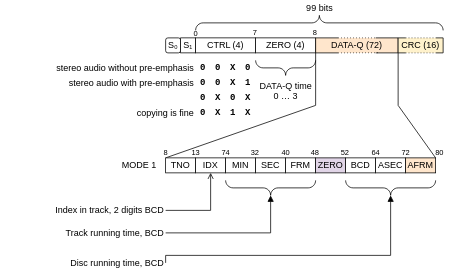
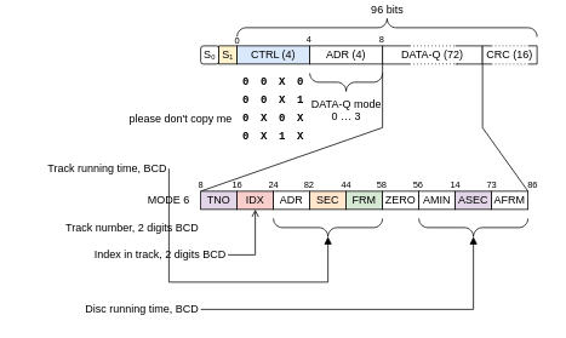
  <mxCell id="0" />
  <mxCell id="1" parent="0" />
  <mxCell id="2" value="S₀" style="whiteSpace=wrap;html=1;rounded=1;" vertex="1" parent="1"><mxGeometry x="220" y="50" width="20" height="20" as="geometry" /></mxCell>
- <mxCell id="3" value="S₁" style="rounded=0;whiteSpace=wrap;html=1;" vertex="1" parent="1"><mxGeometry x="240" y="50" width="20" height="20" as="geometry" /></mxCell>
- <mxCell id="4" value="CTRL (4)" style="rounded=0;whiteSpace=wrap;html=1;" vertex="1" parent="1"><mxGeometry x="260" y="50" width="80" height="20" as="geometry" /></mxCell>
- <mxCell id="5" value="ZERO (4)" style="rounded=0;whiteSpace=wrap;html=1;" vertex="1" parent="1"><mxGeometry x="340" y="50" width="80" height="20" as="geometry" /></mxCell>
- <mxCell id="6" value="DATA-Q (72)" style="rounded=0;whiteSpace=wrap;html=1;strokeColor=none;fillColor=#ffe6cc;" vertex="1" parent="1"><mxGeometry x="420" y="50" width="110" height="20" as="geometry" /></mxCell>
+ <mxCell id="3" value="S₁" style="rounded=0;whiteSpace=wrap;html=1;fillColor=#fff2cc;" vertex="1" parent="1"><mxGeometry x="240" y="50" width="20" height="20" as="geometry" /></mxCell>
+ <mxCell id="4" value="CTRL (4)" style="rounded=0;whiteSpace=wrap;html=1;fillColor=#dae8fc;" vertex="1" parent="1"><mxGeometry x="260" y="50" width="80" height="20" as="geometry" /></mxCell>
+ <mxCell id="5" value="ADR (4)" style="rounded=0;whiteSpace=wrap;html=1;" vertex="1" parent="1"><mxGeometry x="340" y="50" width="80" height="20" as="geometry" /></mxCell>
+ <mxCell id="6" value="DATA-Q (72)" style="rounded=0;whiteSpace=wrap;html=1;strokeColor=none;" vertex="1" parent="1"><mxGeometry x="420" y="50" width="110" height="20" as="geometry" /></mxCell>
  <mxCell id="7" value="" style="endArrow=none;html=1;rounded=0;" edge="1" parent="1"><mxGeometry width="50" height="50" relative="1" as="geometry"><mxPoint x="450" y="70" as="sourcePoint" /><mxPoint x="450" y="50" as="targetPoint" /><Array as="points"><mxPoint x="420" y="70" /><mxPoint x="420" y="50" /></Array></mxGeometry></mxCell>
  <mxCell id="8" value="" style="endArrow=none;html=1;rounded=0;entryX=0.5;entryY=0;entryDx=0;entryDy=0;exitX=0.5;exitY=1;exitDx=0;exitDy=0;" edge="1" parent="1"><mxGeometry width="50" height="50" relative="1" as="geometry"><mxPoint x="500" y="50" as="sourcePoint" /><mxPoint x="500" y="70" as="targetPoint" /><Array as="points"><mxPoint x="530" y="50" /><mxPoint x="530" y="70" /></Array></mxGeometry></mxCell>
  <mxCell id="9" value="" style="endArrow=none;dashed=1;html=1;dashPattern=1 3;strokeWidth=1;rounded=0;" edge="1" parent="1"><mxGeometry width="50" height="50" relative="1" as="geometry"><mxPoint x="450" y="50" as="sourcePoint" /><mxPoint x="500" y="50" as="targetPoint" /></mxGeometry></mxCell>
  <mxCell id="10" value="" style="endArrow=none;dashed=1;html=1;dashPattern=1 3;strokeWidth=1;rounded=0;" edge="1" parent="1"><mxGeometry width="50" height="50" relative="1" as="geometry"><mxPoint x="450" y="70" as="sourcePoint" /><mxPoint x="505" y="69.77" as="targetPoint" /></mxGeometry></mxCell>
- <mxCell id="11" value="CRC (16)" style="rounded=0;whiteSpace=wrap;html=1;strokeColor=none;fillColor=#fff2cc;" vertex="1" parent="1"><mxGeometry x="530" y="50" width="60" height="20" as="geometry" /></mxCell>
+ <mxCell id="11" value="CRC (16)" style="rounded=0;whiteSpace=wrap;html=1;strokeColor=none;" vertex="1" parent="1"><mxGeometry x="530" y="50" width="60" height="20" as="geometry" /></mxCell>
  <mxCell id="12" value="" style="endArrow=none;html=1;rounded=0;" edge="1" parent="1"><mxGeometry width="50" height="50" relative="1" as="geometry"><mxPoint x="540" y="70" as="sourcePoint" /><mxPoint x="540" y="50" as="targetPoint" /><Array as="points"><mxPoint x="530" y="70" /><mxPoint x="530" y="50" /></Array></mxGeometry></mxCell>
  <mxCell id="13" value="" style="endArrow=none;dashed=1;html=1;dashPattern=1 3;strokeWidth=1;rounded=0;" edge="1" parent="1"><mxGeometry width="50" height="50" relative="1" as="geometry"><mxPoint x="540" y="50" as="sourcePoint" /><mxPoint x="580" y="50" as="targetPoint" /></mxGeometry></mxCell>
  <mxCell id="14" value="" style="endArrow=none;dashed=1;html=1;dashPattern=1 3;strokeWidth=1;rounded=0;" edge="1" parent="1"><mxGeometry width="50" height="50" relative="1" as="geometry"><mxPoint x="540" y="70" as="sourcePoint" /><mxPoint x="580" y="70" as="targetPoint" /></mxGeometry></mxCell>
  <mxCell id="15" value="" style="endArrow=none;html=1;rounded=0;" edge="1" parent="1"><mxGeometry width="50" height="50" relative="1" as="geometry"><mxPoint x="580" y="70" as="sourcePoint" /><mxPoint x="580" y="50" as="targetPoint" /><Array as="points"><mxPoint x="590" y="70" /><mxPoint x="590" y="50" /></Array></mxGeometry></mxCell>
  <mxCell id="16" value="0" style="text;html=1;strokeColor=none;fillColor=none;align=center;verticalAlign=middle;whiteSpace=wrap;rounded=0;fontFamily=Courier New;fontStyle=1" vertex="1" parent="1"><mxGeometry x="260" y="80" width="20" height="20" as="geometry" /></mxCell>
  <mxCell id="17" value="X" style="text;html=1;strokeColor=none;fillColor=none;align=center;verticalAlign=middle;whiteSpace=wrap;rounded=0;fontFamily=Courier New;fontStyle=1" vertex="1" parent="1"><mxGeometry x="300" y="80" width="20" height="20" as="geometry" /></mxCell>
  <mxCell id="18" value="0" style="text;html=1;strokeColor=none;fillColor=none;align=center;verticalAlign=middle;whiteSpace=wrap;rounded=0;fontFamily=Courier New;fontStyle=1" vertex="1" parent="1"><mxGeometry x="320" y="80" width="20" height="20" as="geometry" /></mxCell>
  <mxCell id="19" value="0" style="text;html=1;strokeColor=none;fillColor=none;align=center;verticalAlign=middle;whiteSpace=wrap;rounded=0;fontFamily=Courier New;fontStyle=1" vertex="1" parent="1"><mxGeometry x="280" y="80" width="20" height="20" as="geometry" /></mxCell>
  <mxCell id="20" value="0" style="text;html=1;strokeColor=none;fillColor=none;align=center;verticalAlign=middle;whiteSpace=wrap;rounded=0;fontFamily=Courier New;fontStyle=1" vertex="1" parent="1"><mxGeometry x="260" y="100" width="20" height="20" as="geometry" /></mxCell>
  <mxCell id="21" value="X" style="text;html=1;strokeColor=none;fillColor=none;align=center;verticalAlign=middle;whiteSpace=wrap;rounded=0;fontFamily=Courier New;fontStyle=1" vertex="1" parent="1"><mxGeometry x="300" y="100" width="20" height="20" as="geometry" /></mxCell>
  <mxCell id="22" value="1" style="text;html=1;strokeColor=none;fillColor=none;align=center;verticalAlign=middle;whiteSpace=wrap;rounded=0;fontFamily=Courier New;fontStyle=1" vertex="1" parent="1"><mxGeometry x="320" y="100" width="20" height="20" as="geometry" /></mxCell>
  <mxCell id="23" value="0" style="text;html=1;strokeColor=none;fillColor=none;align=center;verticalAlign=middle;whiteSpace=wrap;rounded=0;fontFamily=Courier New;fontStyle=1" vertex="1" parent="1"><mxGeometry x="280" y="100" width="20" height="20" as="geometry" /></mxCell>
  <mxCell id="24" value="0" style="text;html=1;strokeColor=none;fillColor=none;align=center;verticalAlign=middle;whiteSpace=wrap;rounded=0;fontFamily=Courier New;fontStyle=1" vertex="1" parent="1"><mxGeometry x="260" y="120" width="20" height="20" as="geometry" /></mxCell>
  <mxCell id="25" value="0" style="text;html=1;strokeColor=none;fillColor=none;align=center;verticalAlign=middle;whiteSpace=wrap;rounded=0;fontFamily=Courier New;fontStyle=1" vertex="1" parent="1"><mxGeometry x="300" y="120" width="20" height="20" as="geometry" /></mxCell>
  <mxCell id="26" value="X" style="text;html=1;strokeColor=none;fillColor=none;align=center;verticalAlign=middle;whiteSpace=wrap;rounded=0;fontFamily=Courier New;fontStyle=1" vertex="1" parent="1"><mxGeometry x="320" y="120" width="20" height="20" as="geometry" /></mxCell>
  <mxCell id="27" value="X" style="text;html=1;strokeColor=none;fillColor=none;align=center;verticalAlign=middle;whiteSpace=wrap;rounded=0;fontFamily=Courier New;fontStyle=1" vertex="1" parent="1"><mxGeometry x="280" y="120" width="20" height="20" as="geometry" /></mxCell>
  <mxCell id="28" value="0" style="text;html=1;strokeColor=none;fillColor=none;align=center;verticalAlign=middle;whiteSpace=wrap;rounded=0;fontFamily=Courier New;fontStyle=1" vertex="1" parent="1"><mxGeometry x="260" y="140" width="20" height="20" as="geometry" /></mxCell>
  <mxCell id="29" value="1" style="text;html=1;strokeColor=none;fillColor=none;align=center;verticalAlign=middle;whiteSpace=wrap;rounded=0;fontFamily=Courier New;fontStyle=1" vertex="1" parent="1"><mxGeometry x="300" y="140" width="20" height="20" as="geometry" /></mxCell>
  <mxCell id="30" value="X" style="text;html=1;strokeColor=none;fillColor=none;align=center;verticalAlign=middle;whiteSpace=wrap;rounded=0;fontFamily=Courier New;fontStyle=1" vertex="1" parent="1"><mxGeometry x="320" y="140" width="20" height="20" as="geometry" /></mxCell>
  <mxCell id="31" value="X" style="text;html=1;strokeColor=none;fillColor=none;align=center;verticalAlign=middle;whiteSpace=wrap;rounded=0;fontFamily=Courier New;fontStyle=1" vertex="1" parent="1"><mxGeometry x="280" y="140" width="20" height="20" as="geometry" /></mxCell>
- <mxCell id="32" value="99 bits" style="verticalLabelPosition=top;shadow=0;dashed=0;align=center;html=1;verticalAlign=bottom;strokeWidth=1;shape=mxgraph.mockup.markup.curlyBrace;strokeColor=#000000;fillStyle=solid;fillColor=#000000;direction=east;labelPosition=center;" vertex="1" parent="1"><mxGeometry x="260" y="20" width="330" height="20" as="geometry" /></mxCell>
- <mxCell id="33" value="stereo audio without pre-emphasis" style="text;html=1;strokeColor=none;fillColor=none;align=right;verticalAlign=middle;whiteSpace=wrap;rounded=0;fontFamily=Helvetica;fontStyle=0" vertex="1" parent="1"><mxGeometry x="20" y="80" width="240" height="20" as="geometry" /></mxCell>
- <mxCell id="34" value="stereo audio with pre-emphasis" style="text;html=1;strokeColor=none;fillColor=none;align=right;verticalAlign=middle;whiteSpace=wrap;rounded=0;fontFamily=Helvetica;fontStyle=0" vertex="1" parent="1"><mxGeometry x="20" y="100" width="240" height="20" as="geometry" /></mxCell>
- <mxCell id="36" value="copying is fine" style="text;html=1;strokeColor=none;fillColor=none;align=right;verticalAlign=middle;whiteSpace=wrap;rounded=0;fontFamily=Helvetica;fontStyle=0" vertex="1" parent="1"><mxGeometry x="80" y="140" width="180" height="20" as="geometry" /></mxCell>
- <mxCell id="37" value="DATA-Q time&lt;br&gt;0 … 3" style="verticalLabelPosition=bottom;shadow=0;dashed=0;align=center;html=1;verticalAlign=top;strokeWidth=1;shape=mxgraph.mockup.markup.curlyBrace;strokeColor=#000000;fillStyle=solid;fillColor=#000000;direction=east;labelPosition=center;flipH=1;flipV=1;" vertex="1" parent="1"><mxGeometry x="340" y="80" width="80" height="20" as="geometry" /></mxCell>
+ <mxCell id="32" value="96 bits" style="verticalLabelPosition=top;shadow=0;dashed=0;align=center;html=1;verticalAlign=bottom;strokeWidth=1;shape=mxgraph.mockup.markup.curlyBrace;strokeColor=#000000;fillStyle=solid;fillColor=#000000;direction=east;labelPosition=center;" vertex="1" parent="1"><mxGeometry x="260" y="20" width="330" height="20" as="geometry" /></mxCell>
+ <mxCell id="35" value="please don't copy me&amp;nbsp;" style="text;html=1;strokeColor=none;fillColor=none;align=right;verticalAlign=middle;whiteSpace=wrap;rounded=0;fontFamily=Helvetica;fontStyle=0" vertex="1" parent="1"><mxGeometry x="80" y="120" width="180" height="20" as="geometry" /></mxCell>
+ <mxCell id="37" value="DATA-Q mode&lt;br&gt;0 … 3" style="verticalLabelPosition=bottom;shadow=0;dashed=0;align=center;html=1;verticalAlign=top;strokeWidth=1;shape=mxgraph.mockup.markup.curlyBrace;strokeColor=#000000;fillStyle=solid;fillColor=#000000;direction=east;labelPosition=center;flipH=1;flipV=1;" vertex="1" parent="1"><mxGeometry x="340" y="80" width="80" height="20" as="geometry" /></mxCell>
  <mxCell id="38" value="" style="endArrow=none;html=1;rounded=0;strokeWidth=1;fontFamily=Helvetica;exitX=0;exitY=0;exitDx=0;exitDy=0;" edge="1" parent="1" source="40"><mxGeometry width="50" height="50" relative="1" as="geometry"><mxPoint x="220" y="200" as="sourcePoint" /><mxPoint x="420" y="70" as="targetPoint" /><Array as="points"><mxPoint x="420" y="140" /></Array></mxGeometry></mxCell>
  <mxCell id="39" value="" style="endArrow=none;html=1;rounded=0;strokeWidth=1;fontFamily=Helvetica;exitX=1;exitY=0;exitDx=0;exitDy=0;" edge="1" parent="1" source="48"><mxGeometry width="50" height="50" relative="1" as="geometry"><mxPoint x="580" y="200" as="sourcePoint" /><mxPoint x="530" y="70" as="targetPoint" /><Array as="points"><mxPoint x="530" y="140" /></Array></mxGeometry></mxCell>
- <mxCell id="40" value="TNO" style="rounded=0;whiteSpace=wrap;html=1;" vertex="1" parent="1"><mxGeometry x="220" y="210" width="40" height="20" as="geometry" /></mxCell>
- <mxCell id="41" value="IDX" style="rounded=0;whiteSpace=wrap;html=1;" vertex="1" parent="1"><mxGeometry x="260" y="210" width="40" height="20" as="geometry" /></mxCell>
- <mxCell id="42" value="MIN" style="rounded=0;whiteSpace=wrap;html=1;" vertex="1" parent="1"><mxGeometry x="300" y="210" width="40" height="20" as="geometry" /></mxCell>
- <mxCell id="43" value="SEC" style="rounded=0;whiteSpace=wrap;html=1;" vertex="1" parent="1"><mxGeometry x="340" y="210" width="40" height="20" as="geometry" /></mxCell>
- <mxCell id="44" value="FRM" style="rounded=0;whiteSpace=wrap;html=1;" vertex="1" parent="1"><mxGeometry x="380" y="210" width="40" height="20" as="geometry" /></mxCell>
- <mxCell id="45" value="ZERO" style="rounded=0;whiteSpace=wrap;html=1;fillColor=#e1d5e7;" vertex="1" parent="1"><mxGeometry x="420" y="210" width="40" height="20" as="geometry" /></mxCell>
- <mxCell id="46" value="BCD" style="rounded=0;whiteSpace=wrap;html=1;" vertex="1" parent="1"><mxGeometry x="460" y="210" width="40" height="20" as="geometry" /></mxCell>
- <mxCell id="47" value="ASEC" style="rounded=0;whiteSpace=wrap;html=1;" vertex="1" parent="1"><mxGeometry x="500" y="210" width="40" height="20" as="geometry" /></mxCell>
- <mxCell id="48" value="AFRM" style="rounded=0;whiteSpace=wrap;html=1;fillColor=#ffe6cc;" vertex="1" parent="1"><mxGeometry x="540" y="210" width="40" height="20" as="geometry" /></mxCell>
- <mxCell id="49" value="MODE 1" style="text;html=1;strokeColor=none;fillColor=none;align=right;verticalAlign=middle;whiteSpace=wrap;rounded=0;fontFamily=Helvetica;fontStyle=0" vertex="1" parent="1"><mxGeometry x="150" y="210" width="60" height="20" as="geometry" /></mxCell>
- <mxCell id="51" value="Index in track, 2 digits BCD" style="text;html=1;strokeColor=none;fillColor=none;align=right;verticalAlign=middle;whiteSpace=wrap;rounded=0;fontFamily=Helvetica;fontStyle=0" vertex="1" parent="1"><mxGeometry x="70" y="270" width="150" height="20" as="geometry" /></mxCell>
+ <mxCell id="40" value="TNO" style="rounded=0;whiteSpace=wrap;html=1;fillColor=#e1d5e7;" vertex="1" parent="1"><mxGeometry x="220" y="210" width="40" height="20" as="geometry" /></mxCell>
+ <mxCell id="41" value="IDX" style="rounded=0;whiteSpace=wrap;html=1;fillColor=#f8cecc;" vertex="1" parent="1"><mxGeometry x="260" y="210" width="40" height="20" as="geometry" /></mxCell>
+ <mxCell id="42" value="ADR" style="rounded=0;whiteSpace=wrap;html=1;" vertex="1" parent="1"><mxGeometry x="300" y="210" width="40" height="20" as="geometry" /></mxCell>
+ <mxCell id="43" value="SEC" style="rounded=0;whiteSpace=wrap;html=1;fillColor=#ffe6cc;" vertex="1" parent="1"><mxGeometry x="340" y="210" width="40" height="20" as="geometry" /></mxCell>
+ <mxCell id="44" value="FRM" style="rounded=0;whiteSpace=wrap;html=1;fillColor=#d5e8d4;" vertex="1" parent="1"><mxGeometry x="380" y="210" width="40" height="20" as="geometry" /></mxCell>
+ <mxCell id="45" value="ZERO" style="rounded=0;whiteSpace=wrap;html=1;" vertex="1" parent="1"><mxGeometry x="420" y="210" width="40" height="20" as="geometry" /></mxCell>
+ <mxCell id="46" value="AMIN" style="rounded=0;whiteSpace=wrap;html=1;" vertex="1" parent="1"><mxGeometry x="460" y="210" width="40" height="20" as="geometry" /></mxCell>
+ <mxCell id="47" value="ASEC" style="rounded=0;whiteSpace=wrap;html=1;fillColor=#e1d5e7;" vertex="1" parent="1"><mxGeometry x="500" y="210" width="40" height="20" as="geometry" /></mxCell>
+ <mxCell id="48" value="AFRM" style="rounded=0;whiteSpace=wrap;html=1;" vertex="1" parent="1"><mxGeometry x="540" y="210" width="40" height="20" as="geometry" /></mxCell>
+ <mxCell id="49" value="MODE 6" style="text;html=1;strokeColor=none;fillColor=none;align=right;verticalAlign=middle;whiteSpace=wrap;rounded=0;fontFamily=Helvetica;fontStyle=0" vertex="1" parent="1"><mxGeometry x="150" y="210" width="60" height="20" as="geometry" /></mxCell>
+ <mxCell id="50" value="Track number, 2 digits BCD" style="text;html=1;strokeColor=none;fillColor=none;align=right;verticalAlign=middle;whiteSpace=wrap;rounded=0;fontFamily=Helvetica;fontStyle=0" vertex="1" parent="1"><mxGeometry x="70" y="240" width="150" height="20" as="geometry" /></mxCell>
+ <mxCell id="51" value="Index in track, 2 digits BCD" style="text;html=1;strokeColor=none;fillColor=none;align=right;verticalAlign=middle;whiteSpace=wrap;rounded=0;fontFamily=Helvetica;fontStyle=0" vertex="1" parent="1"><mxGeometry x="100" y="270" width="150" height="20" as="geometry" /></mxCell>
  <mxCell id="52" style="edgeStyle=orthogonalEdgeStyle;rounded=0;orthogonalLoop=1;jettySize=auto;html=1;entryX=0.5;entryY=1;entryDx=0;entryDy=0;strokeWidth=1;fontFamily=Helvetica;endArrow=open;endFill=1;exitX=1;exitY=0.5;exitDx=0;exitDy=0;" edge="1" parent="1" source="51" target="41"><mxGeometry relative="1" as="geometry"><mxPoint x="230" y="260" as="sourcePoint" /><mxPoint x="250" y="240" as="targetPoint" /><Array as="points"><mxPoint x="280" y="280" /></Array></mxGeometry></mxCell>
  <mxCell id="53" value="" style="verticalLabelPosition=bottom;shadow=0;dashed=0;align=center;html=1;verticalAlign=top;strokeWidth=1;shape=mxgraph.mockup.markup.curlyBrace;strokeColor=#000000;fillStyle=solid;fillColor=#000000;direction=east;labelPosition=center;flipH=1;flipV=1;" vertex="1" parent="1"><mxGeometry x="300" y="240" width="120" height="20" as="geometry" /></mxCell>
- <mxCell id="54" value="Track running time, BCD" style="text;html=1;strokeColor=none;fillColor=none;align=right;verticalAlign=middle;whiteSpace=wrap;rounded=0;fontFamily=Helvetica;fontStyle=0" vertex="1" parent="1"><mxGeometry x="70" y="300" width="150" height="20" as="geometry" /></mxCell>
+ <mxCell id="54" value="Track running time, BCD" style="text;html=1;strokeColor=none;fillColor=none;align=right;verticalAlign=middle;whiteSpace=wrap;rounded=0;fontFamily=Helvetica;fontStyle=0" vertex="1" parent="1"><mxGeometry x="35" y="175" width="150" height="20" as="geometry" /></mxCell>
  <mxCell id="55" style="edgeStyle=orthogonalEdgeStyle;rounded=0;orthogonalLoop=1;jettySize=auto;html=1;entryX=0.5;entryY=0;entryDx=0;entryDy=0;strokeWidth=1;fontFamily=Helvetica;endArrow=block;endFill=1;exitX=1;exitY=0.5;exitDx=0;exitDy=0;entryPerimeter=0;" edge="1" parent="1" source="54" target="53"><mxGeometry relative="1" as="geometry"><mxPoint x="290" y="335" as="sourcePoint" /><mxPoint x="350" y="285" as="targetPoint" /><Array as="points"><mxPoint x="360" y="310" /></Array></mxGeometry></mxCell>
  <mxCell id="56" value="" style="verticalLabelPosition=bottom;shadow=0;dashed=0;align=center;html=1;verticalAlign=top;strokeWidth=1;shape=mxgraph.mockup.markup.curlyBrace;strokeColor=#000000;fillStyle=solid;fillColor=#000000;direction=east;labelPosition=center;flipH=1;flipV=1;" vertex="1" parent="1"><mxGeometry x="460" y="240" width="120" height="20" as="geometry" /></mxCell>
- <mxCell id="57" value="Disc running time, BCD" style="text;html=1;strokeColor=none;fillColor=none;align=right;verticalAlign=middle;whiteSpace=wrap;rounded=0;fontFamily=Helvetica;fontStyle=0" vertex="1" parent="1"><mxGeometry x="70" y="340" width="150" height="20" as="geometry" /></mxCell>
+ <mxCell id="57" value="Disc running time, BCD" style="text;html=1;strokeColor=none;fillColor=none;align=right;verticalAlign=middle;whiteSpace=wrap;rounded=0;fontFamily=Helvetica;fontStyle=0" vertex="1" parent="1"><mxGeometry x="70" y="330" width="150" height="20" as="geometry" /></mxCell>
  <mxCell id="58" style="edgeStyle=orthogonalEdgeStyle;rounded=0;orthogonalLoop=1;jettySize=auto;html=1;entryX=0.5;entryY=0;entryDx=0;entryDy=0;strokeWidth=1;fontFamily=Helvetica;endArrow=block;endFill=1;exitX=1;exitY=0.5;exitDx=0;exitDy=0;entryPerimeter=0;" edge="1" source="57" parent="1" target="56"><mxGeometry relative="1" as="geometry"><mxPoint x="290" y="365" as="sourcePoint" /><mxPoint x="360" y="290" as="targetPoint" /><Array as="points"><mxPoint x="520" y="340" /></Array></mxGeometry></mxCell>
  <mxCell id="59" value="0" style="text;html=1;align=center;verticalAlign=middle;resizable=0;points=[];autosize=1;strokeColor=none;fillColor=none;fontFamily=Helvetica;fontSize=10;" vertex="1" parent="1"><mxGeometry x="245" y="29" width="30" height="30" as="geometry" /></mxCell>
- <mxCell id="60" value="7" style="text;html=1;align=center;verticalAlign=middle;resizable=0;points=[];autosize=1;strokeColor=none;fillColor=none;fontFamily=Helvetica;fontSize=10;" vertex="1" parent="1"><mxGeometry x="324" y="28" width="30" height="30" as="geometry" /></mxCell>
+ <mxCell id="60" value="4" style="text;html=1;align=center;verticalAlign=middle;resizable=0;points=[];autosize=1;strokeColor=none;fillColor=none;fontFamily=Helvetica;fontSize=10;" vertex="1" parent="1"><mxGeometry x="324" y="28" width="30" height="30" as="geometry" /></mxCell>
  <mxCell id="61" value="8" style="text;html=1;align=center;verticalAlign=middle;resizable=0;points=[];autosize=1;strokeColor=none;fillColor=none;fontFamily=Helvetica;fontSize=10;" vertex="1" parent="1"><mxGeometry x="404" y="28" width="30" height="30" as="geometry" /></mxCell>
  <mxCell id="62" value="8" style="text;html=1;align=center;verticalAlign=middle;resizable=0;points=[];autosize=1;strokeColor=none;fillColor=none;fontFamily=Helvetica;fontSize=10;" vertex="1" parent="1"><mxGeometry x="205" y="188" width="30" height="30" as="geometry" /></mxCell>
- <mxCell id="63" value="13" style="text;html=1;align=center;verticalAlign=middle;resizable=0;points=[];autosize=1;strokeColor=none;fillColor=none;fontFamily=Helvetica;fontSize=10;" vertex="1" parent="1"><mxGeometry x="245" y="188" width="30" height="30" as="geometry" /></mxCell>
- <mxCell id="64" value="74" style="text;html=1;align=center;verticalAlign=middle;resizable=0;points=[];autosize=1;strokeColor=none;fillColor=none;fontFamily=Helvetica;fontSize=10;" vertex="1" parent="1"><mxGeometry x="285" y="188" width="30" height="30" as="geometry" /></mxCell>
- <mxCell id="65" value="32" style="text;html=1;align=center;verticalAlign=middle;resizable=0;points=[];autosize=1;strokeColor=none;fillColor=none;fontFamily=Helvetica;fontSize=10;" vertex="1" parent="1"><mxGeometry x="324" y="188" width="30" height="30" as="geometry" /></mxCell>
- <mxCell id="66" value="40" style="text;html=1;align=center;verticalAlign=middle;resizable=0;points=[];autosize=1;strokeColor=none;fillColor=none;fontFamily=Helvetica;fontSize=10;" vertex="1" parent="1"><mxGeometry x="365" y="188" width="30" height="30" as="geometry" /></mxCell>
- <mxCell id="67" value="48" style="text;html=1;align=center;verticalAlign=middle;resizable=0;points=[];autosize=1;strokeColor=none;fillColor=none;fontFamily=Helvetica;fontSize=10;" vertex="1" parent="1"><mxGeometry x="404" y="188" width="30" height="30" as="geometry" /></mxCell>
- <mxCell id="68" value="52" style="text;html=1;align=center;verticalAlign=middle;resizable=0;points=[];autosize=1;strokeColor=none;fillColor=none;fontFamily=Helvetica;fontSize=10;" vertex="1" parent="1"><mxGeometry x="444" y="188" width="30" height="30" as="geometry" /></mxCell>
- <mxCell id="69" value="64" style="text;html=1;align=center;verticalAlign=middle;resizable=0;points=[];autosize=1;strokeColor=none;fillColor=none;fontFamily=Helvetica;fontSize=10;" vertex="1" parent="1"><mxGeometry x="485" y="188" width="30" height="30" as="geometry" /></mxCell>
- <mxCell id="70" value="72" style="text;html=1;align=center;verticalAlign=middle;resizable=0;points=[];autosize=1;strokeColor=none;fillColor=none;fontFamily=Helvetica;fontSize=10;" vertex="1" parent="1"><mxGeometry x="525" y="188" width="30" height="30" as="geometry" /></mxCell>
- <mxCell id="71" value="80" style="text;html=1;align=center;verticalAlign=middle;resizable=0;points=[];autosize=1;strokeColor=none;fillColor=none;fontFamily=Helvetica;fontSize=10;" vertex="1" parent="1"><mxGeometry x="570" y="188" width="30" height="30" as="geometry" /></mxCell>
+ <mxCell id="63" value="16" style="text;html=1;align=center;verticalAlign=middle;resizable=0;points=[];autosize=1;strokeColor=none;fillColor=none;fontFamily=Helvetica;fontSize=10;" vertex="1" parent="1"><mxGeometry x="245" y="188" width="30" height="30" as="geometry" /></mxCell>
+ <mxCell id="64" value="24" style="text;html=1;align=center;verticalAlign=middle;resizable=0;points=[];autosize=1;strokeColor=none;fillColor=none;fontFamily=Helvetica;fontSize=10;" vertex="1" parent="1"><mxGeometry x="285" y="188" width="30" height="30" as="geometry" /></mxCell>
+ <mxCell id="65" value="82" style="text;html=1;align=center;verticalAlign=middle;resizable=0;points=[];autosize=1;strokeColor=none;fillColor=none;fontFamily=Helvetica;fontSize=10;" vertex="1" parent="1"><mxGeometry x="324" y="188" width="30" height="30" as="geometry" /></mxCell>
+ <mxCell id="66" value="44" style="text;html=1;align=center;verticalAlign=middle;resizable=0;points=[];autosize=1;strokeColor=none;fillColor=none;fontFamily=Helvetica;fontSize=10;" vertex="1" parent="1"><mxGeometry x="365" y="188" width="30" height="30" as="geometry" /></mxCell>
+ <mxCell id="67" value="58" style="text;html=1;align=center;verticalAlign=middle;resizable=0;points=[];autosize=1;strokeColor=none;fillColor=none;fontFamily=Helvetica;fontSize=10;" vertex="1" parent="1"><mxGeometry x="404" y="188" width="30" height="30" as="geometry" /></mxCell>
+ <mxCell id="68" value="56" style="text;html=1;align=center;verticalAlign=middle;resizable=0;points=[];autosize=1;strokeColor=none;fillColor=none;fontFamily=Helvetica;fontSize=10;" vertex="1" parent="1"><mxGeometry x="444" y="188" width="30" height="30" as="geometry" /></mxCell>
+ <mxCell id="69" value="14" style="text;html=1;align=center;verticalAlign=middle;resizable=0;points=[];autosize=1;strokeColor=none;fillColor=none;fontFamily=Helvetica;fontSize=10;" vertex="1" parent="1"><mxGeometry x="485" y="188" width="30" height="30" as="geometry" /></mxCell>
+ <mxCell id="70" value="73" style="text;html=1;align=center;verticalAlign=middle;resizable=0;points=[];autosize=1;strokeColor=none;fillColor=none;fontFamily=Helvetica;fontSize=10;" vertex="1" parent="1"><mxGeometry x="525" y="188" width="30" height="30" as="geometry" /></mxCell>
+ <mxCell id="71" value="86" style="text;html=1;align=center;verticalAlign=middle;resizable=0;points=[];autosize=1;strokeColor=none;fillColor=none;fontFamily=Helvetica;fontSize=10;" vertex="1" parent="1"><mxGeometry x="570" y="188" width="30" height="30" as="geometry" /></mxCell>
